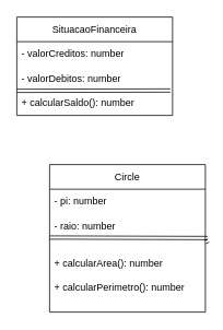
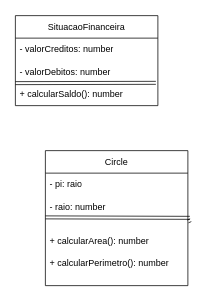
  <mxCell id="0" />
  <mxCell id="1" parent="0" />
  <mxCell id="2" value="SituacaoFinanceira" style="swimlane;fontStyle=0;childLayout=stackLayout;horizontal=1;startSize=30;horizontalStack=0;resizeParent=1;resizeParentMax=0;resizeLast=0;collapsible=1;marginBottom=0;whiteSpace=wrap;html=1;rotation=0;" vertex="1" parent="1"><mxGeometry x="20" y="20" width="190" height="120" as="geometry" /></mxCell>
  <mxCell id="3" value="- valorCreditos: number" style="text;strokeColor=none;fillColor=none;align=left;verticalAlign=middle;spacingLeft=4;spacingRight=4;overflow=hidden;points=[[0,0.5],[1,0.5]];portConstraint=eastwest;rotatable=0;whiteSpace=wrap;html=1;rotation=0;" vertex="1" parent="2"><mxGeometry y="30" width="190" height="30" as="geometry" /></mxCell>
  <mxCell id="4" value="- valorDebitos: number" style="text;strokeColor=none;fillColor=none;align=left;verticalAlign=middle;spacingLeft=4;spacingRight=4;overflow=hidden;points=[[0,0.5],[1,0.5]];portConstraint=eastwest;rotatable=0;whiteSpace=wrap;html=1;rotation=0;" vertex="1" parent="2"><mxGeometry y="60" width="190" height="30" as="geometry" /></mxCell>
  <mxCell id="5" value="" style="shape=link;html=1;rounded=0;entryX=0.986;entryY=-0.013;entryDx=0;entryDy=0;entryPerimeter=0;" edge="1" parent="2" target="6"><mxGeometry width="100" relative="1" as="geometry"><mxPoint y="90" as="sourcePoint" /><mxPoint x="100" y="90" as="targetPoint" /></mxGeometry></mxCell>
  <mxCell id="6" value="+ calcularSaldo(): number" style="text;strokeColor=none;fillColor=none;align=left;verticalAlign=middle;spacingLeft=4;spacingRight=4;overflow=hidden;points=[[0,0.5],[1,0.5]];portConstraint=eastwest;rotatable=0;whiteSpace=wrap;html=1;rotation=0;" vertex="1" parent="2"><mxGeometry y="90" width="190" height="30" as="geometry" /></mxCell>
  <mxCell id="7" value="Circle" style="swimlane;fontStyle=0;childLayout=stackLayout;horizontal=1;startSize=30;horizontalStack=0;resizeParent=1;resizeParentMax=0;resizeLast=0;collapsible=1;marginBottom=0;whiteSpace=wrap;html=1;" vertex="1" parent="1"><mxGeometry x="60" y="200" width="190" height="180" as="geometry" /></mxCell>
- <mxCell id="8" value="- pi: number" style="text;strokeColor=none;fillColor=none;align=left;verticalAlign=middle;spacingLeft=4;spacingRight=4;overflow=hidden;points=[[0,0.5],[1,0.5]];portConstraint=eastwest;rotatable=0;whiteSpace=wrap;html=1;" vertex="1" parent="7"><mxGeometry y="30" width="190" height="30" as="geometry" /></mxCell>
+ <mxCell id="8" value="- pi: raio" style="text;strokeColor=none;fillColor=none;align=left;verticalAlign=middle;spacingLeft=4;spacingRight=4;overflow=hidden;points=[[0,0.5],[1,0.5]];portConstraint=eastwest;rotatable=0;whiteSpace=wrap;html=1;" vertex="1" parent="7"><mxGeometry y="30" width="190" height="30" as="geometry" /></mxCell>
  <mxCell id="9" value="- raio: number" style="text;strokeColor=none;fillColor=none;align=left;verticalAlign=middle;spacingLeft=4;spacingRight=4;overflow=hidden;points=[[0,0.5],[1,0.5]];portConstraint=eastwest;rotatable=0;whiteSpace=wrap;html=1;" vertex="1" parent="7"><mxGeometry y="60" width="190" height="30" as="geometry" /></mxCell>
  <mxCell id="10" value="" style="shape=link;html=1;rounded=0;entryX=1.02;entryY=1.093;entryDx=0;entryDy=0;entryPerimeter=0;" edge="1" parent="7" source="12" target="9"><mxGeometry width="100" relative="1" as="geometry"><mxPoint y="90" as="sourcePoint" /><mxPoint x="100" y="90" as="targetPoint" /></mxGeometry></mxCell>
  <mxCell id="11" value="" style="shape=link;html=1;rounded=0;entryX=1.014;entryY=0.987;entryDx=0;entryDy=0;entryPerimeter=0;" edge="1" parent="7" target="9"><mxGeometry width="100" relative="1" as="geometry"><mxPoint y="89" as="sourcePoint" /><mxPoint x="150" y="90" as="targetPoint" /></mxGeometry></mxCell>
  <mxCell id="12" value="+ calcularArea(): number&lt;div&gt;&lt;br&gt;&lt;/div&gt;&lt;div&gt;+ calcularPerimetro(): number&lt;/div&gt;" style="text;strokeColor=none;fillColor=none;align=left;verticalAlign=middle;spacingLeft=4;spacingRight=4;overflow=hidden;points=[[0,0.5],[1,0.5]];portConstraint=eastwest;rotatable=0;whiteSpace=wrap;html=1;" vertex="1" parent="7"><mxGeometry y="90" width="190" height="90" as="geometry" /></mxCell>
